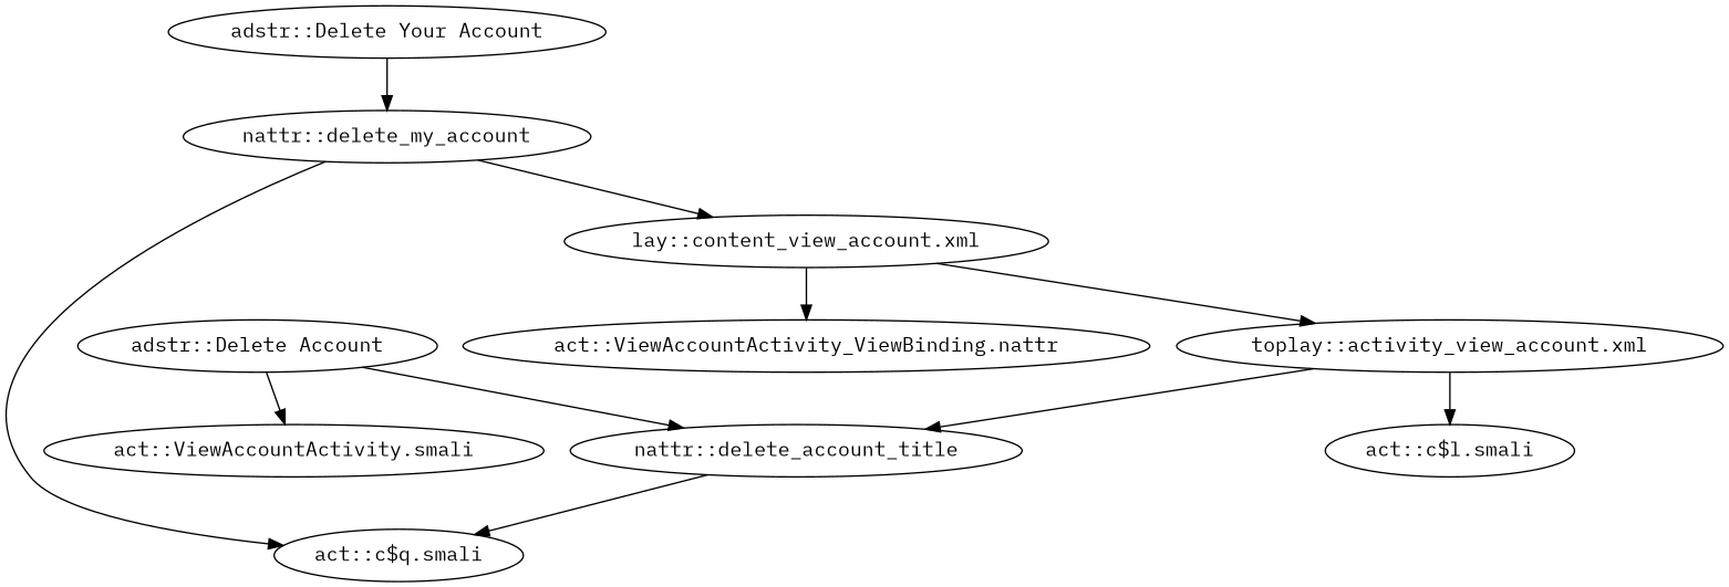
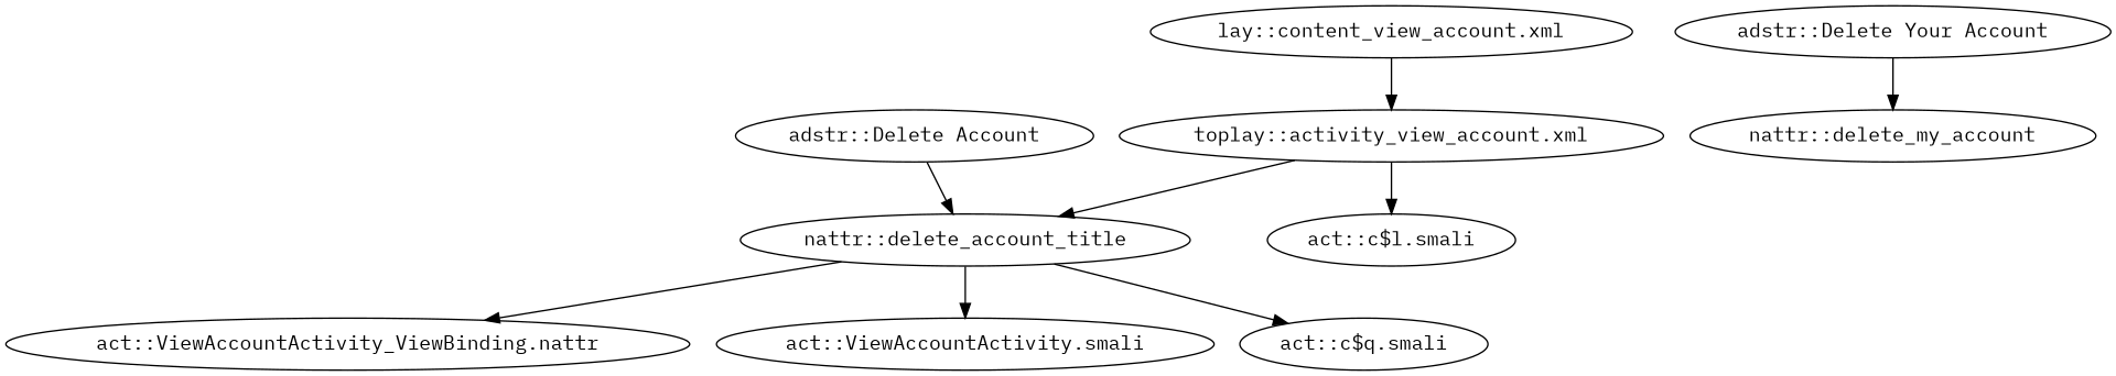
  digraph {
    fontname="IBM Plex Mono"
    node [fontname="IBM Plex Mono"]
    edge [fontname="IBM Plex Mono"]
    "adstr::Delete Account"
    "nattr::delete_account_title"
    n3 [label="act::ViewAccountActivity_ViewBinding.nattr"]
    "act::ViewAccountActivity.smali"
    "act::c$q.smali"
    "adstr::Delete Your Account"
    "nattr::delete_my_account"
    "lay::content_view_account.xml"
    "toplay::activity_view_account.xml"
    "act::c$l.smali"
    "adstr::Delete Account" -> "nattr::delete_account_title"
-   "lay::content_view_account.xml" -> n3
-   "adstr::Delete Account" -> "act::ViewAccountActivity.smali"
+   "nattr::delete_account_title" -> n3
+   "nattr::delete_account_title" -> "act::ViewAccountActivity.smali"
    "nattr::delete_account_title" -> "act::c$q.smali"
    "adstr::Delete Your Account" -> "nattr::delete_my_account"
-   "nattr::delete_my_account" -> "act::c$q.smali"
-   "nattr::delete_my_account" -> "lay::content_view_account.xml"
    "lay::content_view_account.xml" -> "toplay::activity_view_account.xml"
    "toplay::activity_view_account.xml" -> "nattr::delete_account_title"
    "toplay::activity_view_account.xml" -> "act::c$l.smali"
  }
